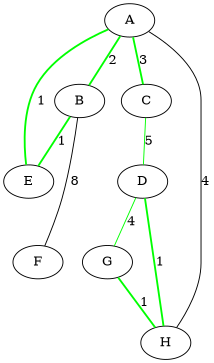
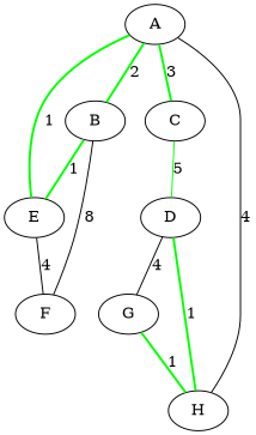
  graph {
    edge [color=green style=bold]
    A
    B
    C
    E
    H
    F
    D
    G
    A -- B [label=2]
    A -- C [label=3]
    A -- E [label=1]
    A -- H [label=4 color="" style=""]
    B -- E [label=1]
    B -- F [label=8 color="" style=""]
    C -- D [label=5 style=""]
+   E -- F [label=4 color="" style=""]
    D -- H [label=1]
-   D -- G [label=4 style=""]
+   D -- G [label=4 color="" style=""]
    G -- H [label=1]
  }
